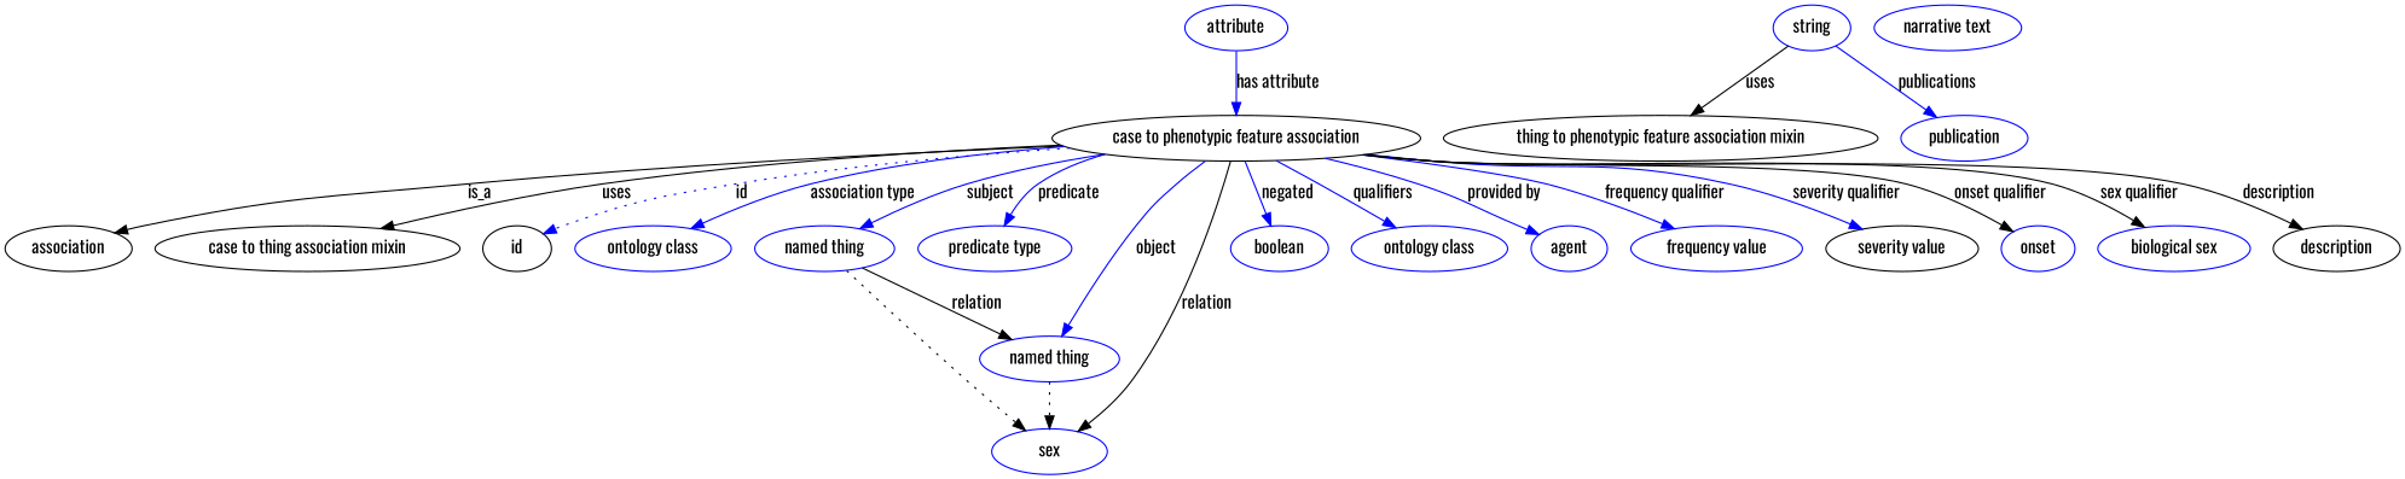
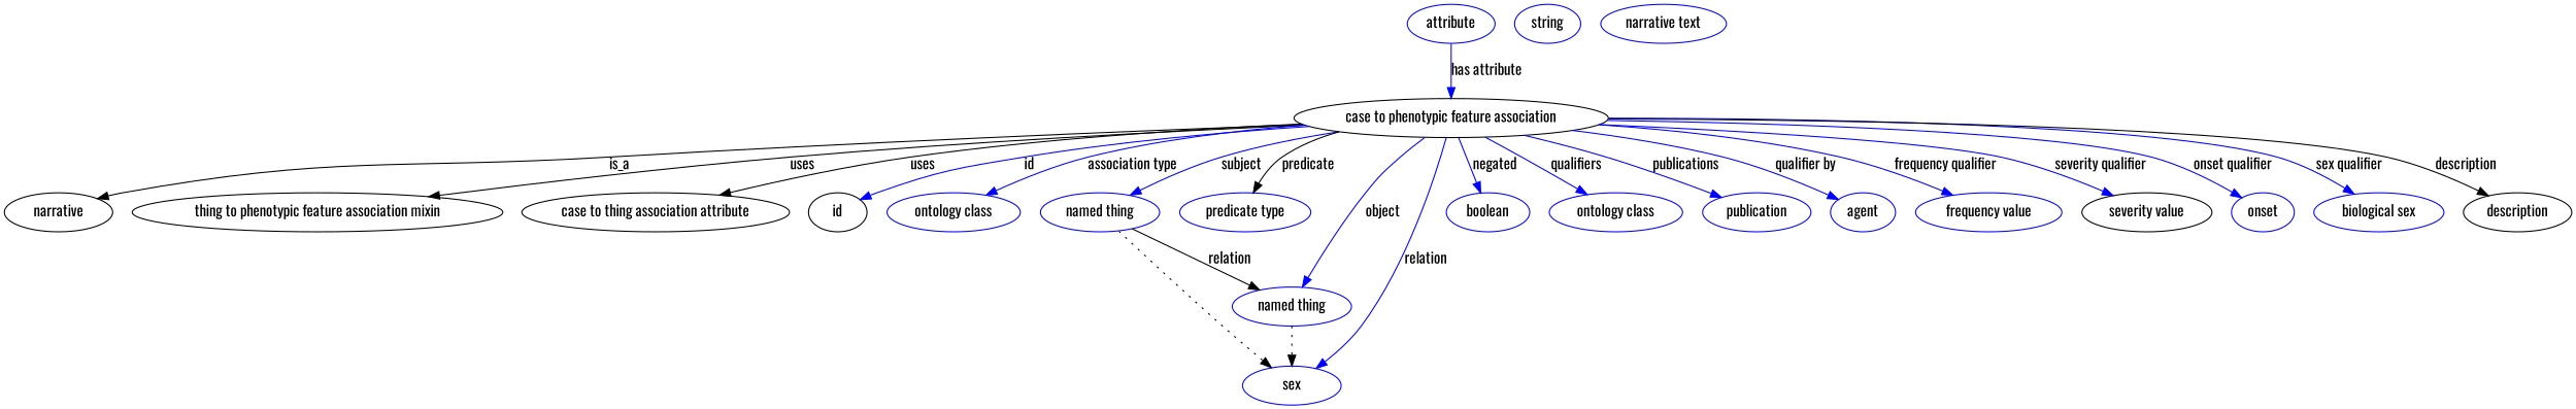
  digraph {
    fontname=Oswald
    node [fontname=Oswald color=blue]
    edge [fontname=Oswald color=blue style=solid]
    n1 [height=0.5 label="case to phenotypic feature association" width=4.026 color=""]
-   association [height=0.5 width=1.3902 color=""]
+   association [height=0.5 width=1.3902 label=narrative color=""]
    "thing to phenotypic feature association mixin" [height=0.5 width=4.7482 color=""]
-   "case to thing association mixin" [height=0.5 width=3.34 color=""]
+   "case to thing association mixin" [height=0.5 width=3.34 label="case to thing association attribute" color=""]
    id [height=0.5 width=0.75 color=""]
    n6 [height=0.5 label="ontology class" width=1.7151]
    n7 [height=0.5 label="named thing" width=1.5346]
    n8 [height=0.5 label="predicate type" width=1.679]
    n9 [height=0.5 label="named thing" width=1.5346]
    n10 [height=0.5 label=sex width=1.2638]
    n11 [height=0.5 label=boolean width=1.0652]
    n12 [height=0.5 label="ontology class" width=1.7151]
    n13 [height=0.5 label=publication width=1.3902]
    n14 [height=0.5 label=agent width=0.83048]
    n15 [height=0.5 label="frequency value" width=1.8776]
    n16 [color=black height=0.5 label="severity value" width=1.661]
    n17 [height=0.5 label=onset width=0.81243]
    n18 [height=0.5 label="biological sex" width=1.661]
    description [height=0.5 width=1.3902 color=""]
    n20 [height=0.5 label=attribute width=1.1193]
    n21 [height=0.5 label=string width=0.84854]
    n22 [height=0.5 label="narrative text" width=1.6068]
    n1 -> association [label=is_a color="" style=""]
-   n21 -> "thing to phenotypic feature association mixin" [label=uses color="" style=""]
+   n1 -> "thing to phenotypic feature association mixin" [label=uses color="" style=""]
    n1 -> "case to thing association mixin" [label=uses color="" style=""]
-   n1 -> id [label=id style=dotted]
+   n1 -> id [label=id]
    n1 -> n6 [label="association type"]
    n1 -> n7 [label=subject]
-   n1 -> n8 [label=predicate]
+   n1 -> n8 [color=black label=predicate]
    n1 -> n9 [label=object]
-   n1 -> n10 [color=black label=relation]
+   n1 -> n10 [label=relation]
    n1 -> n11 [label=negated]
    n1 -> n12 [label=qualifiers]
-   n21 -> n13 [label=publications]
-   n1 -> n14 [label="provided by"]
+   n1 -> n13 [label=publications]
+   n1 -> n14 [label="qualifier by"]
    n1 -> n15 [label="frequency qualifier"]
    n1 -> n16 [label="severity qualifier"]
-   n1 -> n17 [color=black label="onset qualifier"]
-   n1 -> n18 [color=black label="sex qualifier"]
+   n1 -> n17 [label="onset qualifier"]
+   n1 -> n18 [label="sex qualifier"]
    n1 -> description [color=black label=description]
    n7 -> n9 [label=relation color="" style=""]
    n7 -> n10 [style=dotted color=""]
    n9 -> n10 [style=dotted color=""]
    n20 -> n1 [label="has attribute"]
  }
